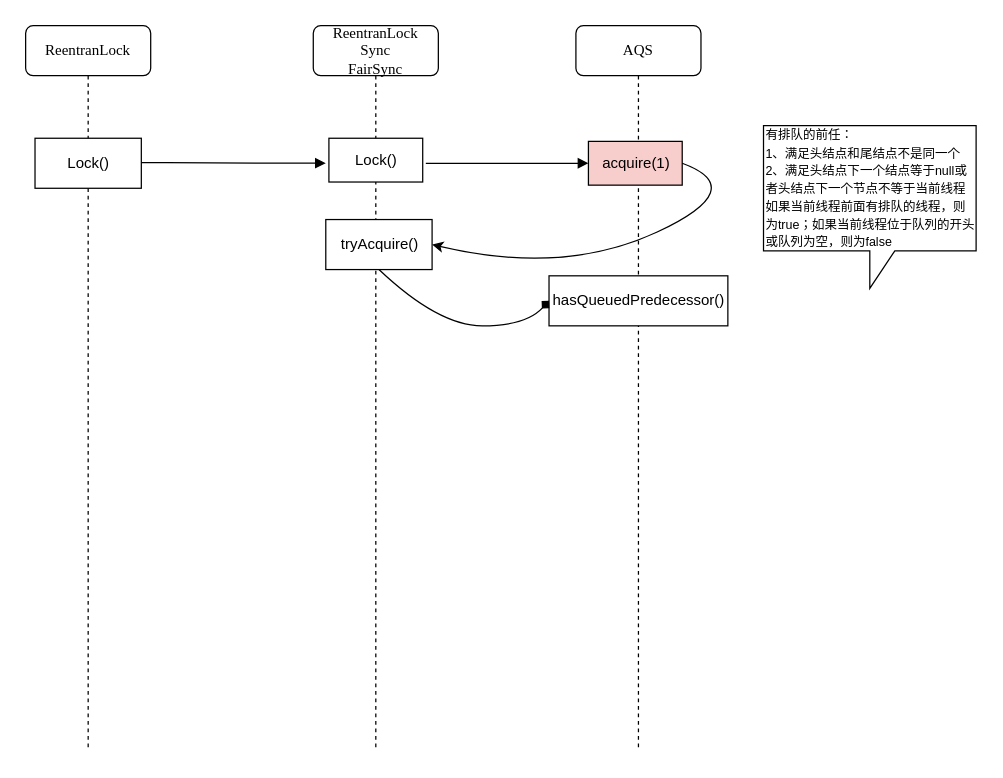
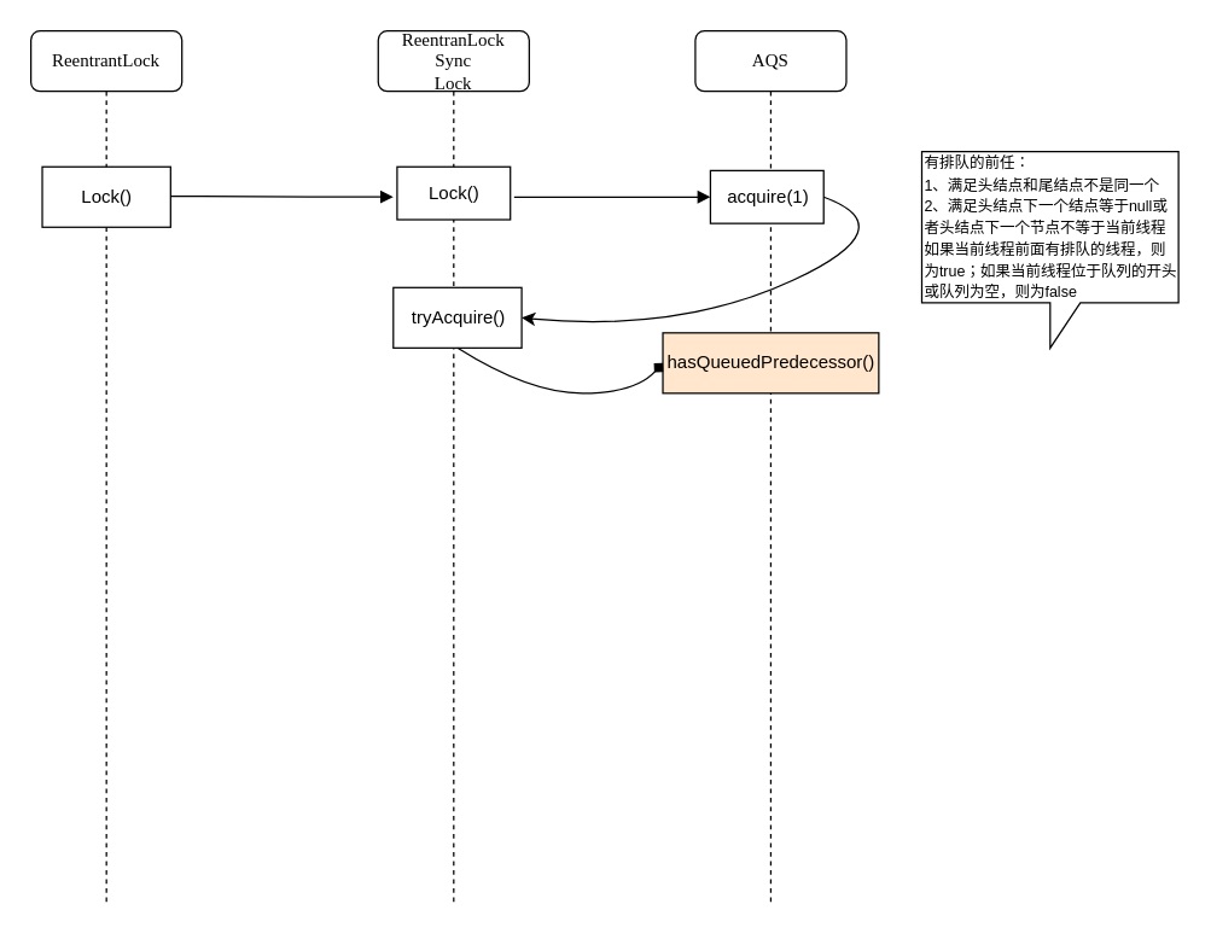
  <mxCell id="0" />
  <mxCell id="1" parent="0" />
  <mxCell id="2" value="AQS" style="shape=umlLifeline;perimeter=lifelinePerimeter;whiteSpace=wrap;html=1;container=1;collapsible=0;recursiveResize=0;outlineConnect=0;rounded=1;shadow=0;comic=0;labelBackgroundColor=none;strokeWidth=1;fontFamily=Verdana;fontSize=12;align=center;" parent="1" vertex="1"><mxGeometry x="460" y="20" width="100" height="580" as="geometry" /></mxCell>
- <mxCell id="3" value="acquire(1)" style="html=1;fillColor=#f8cecc;" vertex="1" parent="2"><mxGeometry x="10" y="92.5" width="75" height="35" as="geometry" /></mxCell>
- <mxCell id="4" value="ReentranLock&lt;br&gt;Sync&lt;br&gt;FairSync" style="shape=umlLifeline;perimeter=lifelinePerimeter;whiteSpace=wrap;html=1;container=1;collapsible=0;recursiveResize=0;outlineConnect=0;rounded=1;shadow=0;comic=0;labelBackgroundColor=none;strokeWidth=1;fontFamily=Verdana;fontSize=12;align=center;" parent="1" vertex="1"><mxGeometry x="250" y="20" width="100" height="580" as="geometry" /></mxCell>
+ <mxCell id="3" value="acquire(1)" style="html=1;" vertex="1" parent="2"><mxGeometry x="10" y="92.5" width="75" height="35" as="geometry" /></mxCell>
+ <mxCell id="4" value="ReentranLock&lt;br&gt;Sync&lt;br&gt;Lock" style="shape=umlLifeline;perimeter=lifelinePerimeter;whiteSpace=wrap;html=1;container=1;collapsible=0;recursiveResize=0;outlineConnect=0;rounded=1;shadow=0;comic=0;labelBackgroundColor=none;strokeWidth=1;fontFamily=Verdana;fontSize=12;align=center;" parent="1" vertex="1"><mxGeometry x="250" y="20" width="100" height="580" as="geometry" /></mxCell>
  <mxCell id="5" value="Lock()" style="html=1;" vertex="1" parent="4"><mxGeometry x="12.5" y="90" width="75" height="35" as="geometry" /></mxCell>
  <mxCell id="6" value="" style="endArrow=block;endFill=1;html=1;edgeStyle=orthogonalEdgeStyle;align=left;verticalAlign=top;" edge="1" parent="4"><mxGeometry x="-1" relative="1" as="geometry"><mxPoint x="90" y="110" as="sourcePoint" /><mxPoint x="220" y="110" as="targetPoint" /></mxGeometry></mxCell>
- <mxCell id="7" value="ReentranLock" style="shape=umlLifeline;perimeter=lifelinePerimeter;whiteSpace=wrap;html=1;container=1;collapsible=0;recursiveResize=0;outlineConnect=0;rounded=1;shadow=0;comic=0;labelBackgroundColor=none;strokeWidth=1;fontFamily=Verdana;fontSize=12;align=center;" parent="1" vertex="1"><mxGeometry x="20" y="20" width="100" height="580" as="geometry" /></mxCell>
+ <mxCell id="7" value="ReentrantLock" style="shape=umlLifeline;perimeter=lifelinePerimeter;whiteSpace=wrap;html=1;container=1;collapsible=0;recursiveResize=0;outlineConnect=0;rounded=1;shadow=0;comic=0;labelBackgroundColor=none;strokeWidth=1;fontFamily=Verdana;fontSize=12;align=center;" parent="1" vertex="1"><mxGeometry x="20" y="20" width="100" height="580" as="geometry" /></mxCell>
  <mxCell id="8" value="Lock()" style="html=1;" vertex="1" parent="1"><mxGeometry x="27.5" y="110" width="85" height="40" as="geometry" /></mxCell>
  <mxCell id="9" value="" style="curved=1;endArrow=classic;html=1;exitX=1;exitY=0.5;exitDx=0;exitDy=0;entryX=1;entryY=0.5;entryDx=0;entryDy=0;" edge="1" parent="1" source="3" target="10"><mxGeometry width="50" height="50" relative="1" as="geometry"><mxPoint x="600" y="230" as="sourcePoint" /><mxPoint x="650" y="180" as="targetPoint" /><Array as="points"><mxPoint x="600" y="150" /><mxPoint x="450" y="220" /></Array></mxGeometry></mxCell>
- <mxCell id="10" value="tryAcquire()" style="html=1;" vertex="1" parent="1"><mxGeometry x="260" y="175" width="85" height="40" as="geometry" /></mxCell>
+ <mxCell id="10" value="tryAcquire()" style="html=1;" vertex="1" parent="1"><mxGeometry x="260" y="190" width="85" height="40" as="geometry" /></mxCell>
  <mxCell id="11" value="" style="endArrow=block;endFill=1;html=1;edgeStyle=orthogonalEdgeStyle;align=left;verticalAlign=top;" edge="1" parent="1"><mxGeometry x="-1" relative="1" as="geometry"><mxPoint x="112.5" y="129.5" as="sourcePoint" /><mxPoint x="260" y="130" as="targetPoint" /><Array as="points"><mxPoint x="122.5" y="129.5" /><mxPoint x="122.5" y="129.5" /></Array></mxGeometry></mxCell>
- <mxCell id="12" value="hasQueuedPredecessor()" style="html=1;" vertex="1" parent="1"><mxGeometry x="438.5" y="220" width="143" height="40" as="geometry" /></mxCell>
+ <mxCell id="12" value="hasQueuedPredecessor()" style="html=1;fillColor=#ffe6cc;" vertex="1" parent="1"><mxGeometry x="438.5" y="220" width="143" height="40" as="geometry" /></mxCell>
  <mxCell id="13" value="" style="curved=1;endArrow=diamond;html=1;exitX=0.5;exitY=1;exitDx=0;exitDy=0;entryX=0;entryY=0.5;entryDx=0;entryDy=0;" edge="1" parent="1" source="10" target="12"><mxGeometry width="50" height="50" relative="1" as="geometry"><mxPoint x="330" y="300" as="sourcePoint" /><mxPoint x="430" y="240" as="targetPoint" /><Array as="points"><mxPoint x="350" y="260" /><mxPoint x="420" y="260" /></Array></mxGeometry></mxCell>
  <mxCell id="14" value="&lt;font style=&quot;font-size: 10px&quot;&gt;有排队的前任：&lt;br style=&quot;font-size: 10px&quot;&gt;1、满足头结点和尾结点不是同一个&lt;br style=&quot;font-size: 10px&quot;&gt;2、满足头结点下一个结点等于null或者头结点下一个节点不等于当前线程&lt;br style=&quot;font-size: 10px&quot;&gt;如果当前线程前面有排队的线程，则为true；如果当前线程位于队列的开头或队列为空，则为false&lt;/font&gt;" style="shape=callout;whiteSpace=wrap;html=1;perimeter=calloutPerimeter;align=left;" vertex="1" parent="1"><mxGeometry x="610" y="100" width="170" height="130" as="geometry" /></mxCell>
